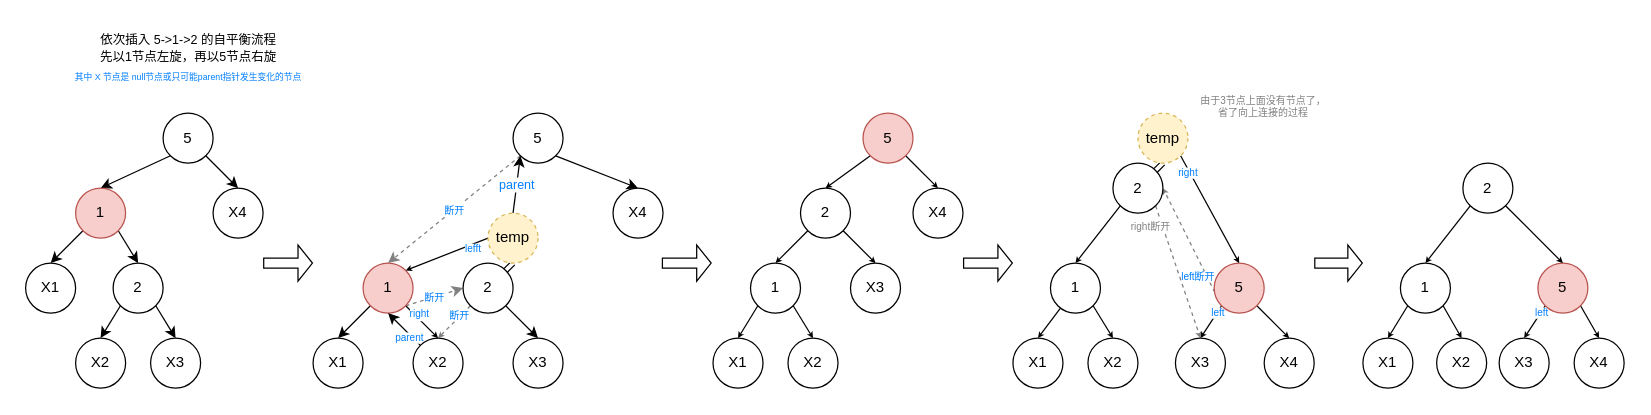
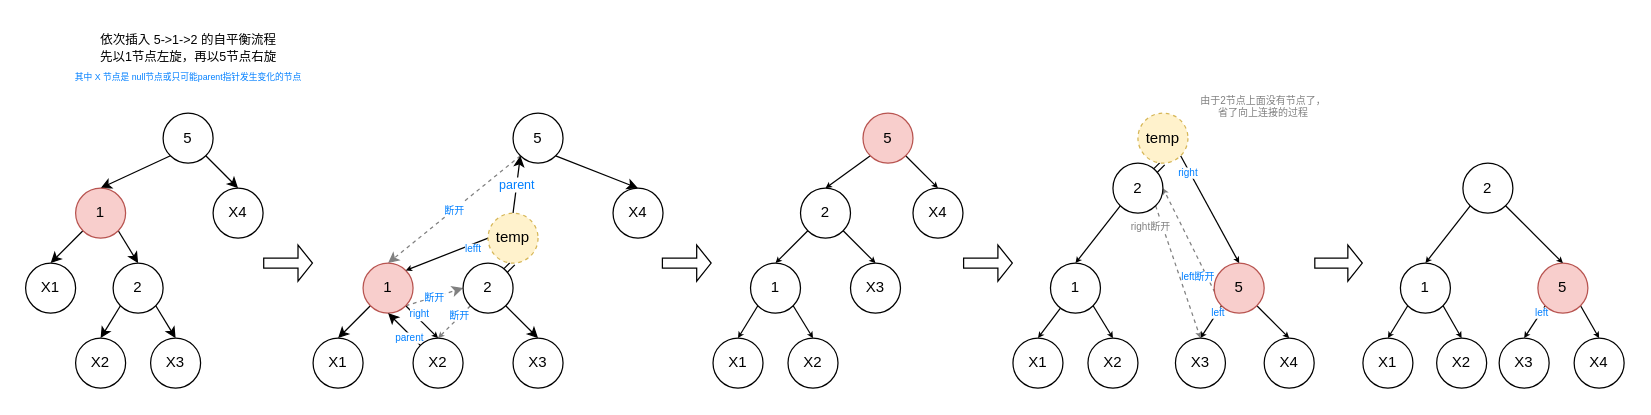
  <mxCell id="0" />
  <mxCell id="1" parent="0" />
  <mxCell id="2" style="edgeStyle=none;rounded=0;orthogonalLoop=1;jettySize=auto;html=1;exitX=0;exitY=1;exitDx=0;exitDy=0;entryX=0.5;entryY=0;entryDx=0;entryDy=0;" edge="1" parent="1" source="4" target="8"><mxGeometry relative="1" as="geometry" /></mxCell>
  <mxCell id="3" style="edgeStyle=none;rounded=0;orthogonalLoop=1;jettySize=auto;html=1;exitX=1;exitY=1;exitDx=0;exitDy=0;entryX=0.5;entryY=0;entryDx=0;entryDy=0;" edge="1" parent="1" source="4" target="13"><mxGeometry relative="1" as="geometry" /></mxCell>
  <mxCell id="4" value="5" style="ellipse;whiteSpace=wrap;html=1;aspect=fixed;" vertex="1" parent="1"><mxGeometry x="130" y="90" width="40" height="40" as="geometry" /></mxCell>
  <mxCell id="5" value="&lt;font&gt;&lt;span style=&quot;font-size: 10px&quot;&gt;依次插入 5-&amp;gt;1-&amp;gt;2 的自平衡流程&lt;br&gt;&lt;/span&gt;&lt;font style=&quot;font-size: 10px&quot;&gt;先以1节点左旋，再以5节点右旋&lt;/font&gt;&lt;br&gt;&lt;font color=&quot;#007fff&quot; style=&quot;font-size: 7px&quot;&gt;其中 X 节点是 null节点或只可能parent指针发生变化的节点&lt;/font&gt;&lt;/font&gt;" style="text;html=1;align=center;verticalAlign=middle;resizable=0;points=[];autosize=1;strokeColor=none;fillColor=none;" vertex="1" parent="1"><mxGeometry x="50" y="20" width="200" height="50" as="geometry" /></mxCell>
  <mxCell id="6" style="edgeStyle=none;rounded=0;orthogonalLoop=1;jettySize=auto;html=1;exitX=1;exitY=1;exitDx=0;exitDy=0;entryX=0.5;entryY=0;entryDx=0;entryDy=0;" edge="1" parent="1" source="8" target="11"><mxGeometry relative="1" as="geometry" /></mxCell>
  <mxCell id="7" style="edgeStyle=none;rounded=0;orthogonalLoop=1;jettySize=auto;html=1;exitX=0;exitY=1;exitDx=0;exitDy=0;entryX=0.5;entryY=0;entryDx=0;entryDy=0;" edge="1" parent="1" source="8" target="12"><mxGeometry relative="1" as="geometry" /></mxCell>
  <mxCell id="8" value="1" style="ellipse;whiteSpace=wrap;html=1;aspect=fixed;fillColor=#f8cecc;strokeColor=#b85450;" vertex="1" parent="1"><mxGeometry x="60" y="150" width="40" height="40" as="geometry" /></mxCell>
  <mxCell id="9" style="edgeStyle=none;rounded=0;orthogonalLoop=1;jettySize=auto;html=1;exitX=0;exitY=1;exitDx=0;exitDy=0;entryX=0.5;entryY=0;entryDx=0;entryDy=0;" edge="1" parent="1" source="11" target="14"><mxGeometry relative="1" as="geometry" /></mxCell>
  <mxCell id="10" style="edgeStyle=none;rounded=0;orthogonalLoop=1;jettySize=auto;html=1;exitX=1;exitY=1;exitDx=0;exitDy=0;entryX=0.5;entryY=0;entryDx=0;entryDy=0;" edge="1" parent="1" source="11" target="15"><mxGeometry relative="1" as="geometry" /></mxCell>
  <mxCell id="11" value="2" style="ellipse;whiteSpace=wrap;html=1;aspect=fixed;" vertex="1" parent="1"><mxGeometry x="90" y="210" width="40" height="40" as="geometry" /></mxCell>
  <mxCell id="12" value="X1" style="ellipse;whiteSpace=wrap;html=1;aspect=fixed;" vertex="1" parent="1"><mxGeometry x="20" y="210" width="40" height="40" as="geometry" /></mxCell>
  <mxCell id="13" value="X4" style="ellipse;whiteSpace=wrap;html=1;aspect=fixed;" vertex="1" parent="1"><mxGeometry x="170" y="150" width="40" height="40" as="geometry" /></mxCell>
  <mxCell id="14" value="X2" style="ellipse;whiteSpace=wrap;html=1;aspect=fixed;" vertex="1" parent="1"><mxGeometry x="60" y="270" width="40" height="40" as="geometry" /></mxCell>
  <mxCell id="15" value="X3" style="ellipse;whiteSpace=wrap;html=1;aspect=fixed;" vertex="1" parent="1"><mxGeometry x="120" y="270" width="40" height="40" as="geometry" /></mxCell>
  <mxCell id="16" value="&lt;font style=&quot;font-size: 8px&quot; color=&quot;#007fff&quot;&gt;断开&lt;/font&gt;" style="edgeStyle=none;rounded=0;orthogonalLoop=1;jettySize=auto;html=1;exitX=0;exitY=1;exitDx=0;exitDy=0;entryX=0.5;entryY=0;entryDx=0;entryDy=0;dashed=1;strokeColor=#808080;" edge="1" parent="1" source="18" target="22"><mxGeometry relative="1" as="geometry" /></mxCell>
  <mxCell id="17" style="edgeStyle=none;rounded=0;orthogonalLoop=1;jettySize=auto;html=1;exitX=1;exitY=1;exitDx=0;exitDy=0;entryX=0.5;entryY=0;entryDx=0;entryDy=0;" edge="1" parent="1" source="18" target="28"><mxGeometry relative="1" as="geometry" /></mxCell>
  <mxCell id="18" value="5" style="ellipse;whiteSpace=wrap;html=1;aspect=fixed;" vertex="1" parent="1"><mxGeometry x="410" y="90" width="40" height="40" as="geometry" /></mxCell>
  <mxCell id="19" value="&lt;font style=&quot;font-size: 8px&quot; color=&quot;#007fff&quot;&gt;断开&lt;/font&gt;" style="edgeStyle=none;rounded=0;orthogonalLoop=1;jettySize=auto;html=1;exitX=1;exitY=1;exitDx=0;exitDy=0;entryX=0;entryY=0.5;entryDx=0;entryDy=0;dashed=1;strokeColor=#808080;" edge="1" parent="1" source="22" target="26"><mxGeometry relative="1" as="geometry" /></mxCell>
  <mxCell id="20" style="edgeStyle=none;rounded=0;orthogonalLoop=1;jettySize=auto;html=1;exitX=0;exitY=1;exitDx=0;exitDy=0;entryX=0.5;entryY=0;entryDx=0;entryDy=0;" edge="1" parent="1" source="22" target="27"><mxGeometry relative="1" as="geometry" /></mxCell>
  <mxCell id="21" value="&lt;font style=&quot;font-size: 8px&quot;&gt;right&lt;/font&gt;" style="edgeStyle=none;rounded=0;orthogonalLoop=1;jettySize=auto;html=1;exitX=1;exitY=1;exitDx=0;exitDy=0;entryX=0.5;entryY=0;entryDx=0;entryDy=0;fontSize=10;fontColor=#007FFF;endSize=2;" edge="1" parent="1" source="22" target="30"><mxGeometry x="-0.371" y="4" relative="1" as="geometry"><mxPoint as="offset" /></mxGeometry></mxCell>
  <mxCell id="22" value="1" style="ellipse;whiteSpace=wrap;html=1;aspect=fixed;fillColor=#f8cecc;strokeColor=#b85450;" vertex="1" parent="1"><mxGeometry x="290" y="210" width="40" height="40" as="geometry" /></mxCell>
  <mxCell id="23" style="edgeStyle=none;rounded=0;orthogonalLoop=1;jettySize=auto;html=1;exitX=0;exitY=1;exitDx=0;exitDy=0;entryX=0.5;entryY=0;entryDx=0;entryDy=0;endSize=2;strokeColor=#808080;dashed=1;" edge="1" parent="1" source="26" target="30"><mxGeometry relative="1" as="geometry" /></mxCell>
  <mxCell id="24" value="断开" style="edgeLabel;html=1;align=center;verticalAlign=middle;resizable=0;points=[];fontSize=8;fontColor=#007FFF;" vertex="1" connectable="0" parent="23"><mxGeometry x="-0.356" y="-1" relative="1" as="geometry"><mxPoint as="offset" /></mxGeometry></mxCell>
  <mxCell id="25" style="edgeStyle=none;rounded=0;orthogonalLoop=1;jettySize=auto;html=1;exitX=1;exitY=1;exitDx=0;exitDy=0;entryX=0.5;entryY=0;entryDx=0;entryDy=0;" edge="1" parent="1" source="26" target="31"><mxGeometry relative="1" as="geometry" /></mxCell>
  <mxCell id="26" value="2" style="ellipse;whiteSpace=wrap;html=1;aspect=fixed;" vertex="1" parent="1"><mxGeometry x="370" y="210" width="40" height="40" as="geometry" /></mxCell>
  <mxCell id="27" value="X1" style="ellipse;whiteSpace=wrap;html=1;aspect=fixed;" vertex="1" parent="1"><mxGeometry x="250" y="270" width="40" height="40" as="geometry" /></mxCell>
  <mxCell id="28" value="X4" style="ellipse;whiteSpace=wrap;html=1;aspect=fixed;" vertex="1" parent="1"><mxGeometry x="490" y="150" width="40" height="40" as="geometry" /></mxCell>
  <mxCell id="29" value="parent" style="edgeStyle=none;rounded=0;orthogonalLoop=1;jettySize=auto;html=1;exitX=0;exitY=0;exitDx=0;exitDy=0;entryX=0.5;entryY=1;entryDx=0;entryDy=0;fontSize=8;fontColor=#007FFF;" edge="1" parent="1" source="30" target="22"><mxGeometry x="-0.398" y="2" relative="1" as="geometry"><mxPoint y="1" as="offset" /></mxGeometry></mxCell>
  <mxCell id="30" value="X2" style="ellipse;whiteSpace=wrap;html=1;aspect=fixed;" vertex="1" parent="1"><mxGeometry x="330" y="270" width="40" height="40" as="geometry" /></mxCell>
  <mxCell id="31" value="X3" style="ellipse;whiteSpace=wrap;html=1;aspect=fixed;" vertex="1" parent="1"><mxGeometry x="410" y="270" width="40" height="40" as="geometry" /></mxCell>
  <mxCell id="32" style="edgeStyle=none;rounded=0;orthogonalLoop=1;jettySize=auto;html=1;exitX=0.5;exitY=1;exitDx=0;exitDy=0;entryX=1;entryY=0;entryDx=0;entryDy=0;fontSize=10;fontColor=#007FFF;shape=link;" edge="1" parent="1" source="36" target="26"><mxGeometry relative="1" as="geometry" /></mxCell>
  <mxCell id="33" value="parent" style="edgeStyle=none;rounded=0;orthogonalLoop=1;jettySize=auto;html=1;exitX=0.5;exitY=0;exitDx=0;exitDy=0;entryX=0;entryY=1;entryDx=0;entryDy=0;fontSize=10;fontColor=#007FFF;" edge="1" parent="1" source="36" target="18"><mxGeometry relative="1" as="geometry" /></mxCell>
  <mxCell id="34" style="edgeStyle=none;rounded=0;orthogonalLoop=1;jettySize=auto;html=1;exitX=0;exitY=0.5;exitDx=0;exitDy=0;entryX=1;entryY=0;entryDx=0;entryDy=0;fontSize=8;fontColor=#007FFF;endSize=2;" edge="1" parent="1" source="36" target="22"><mxGeometry relative="1" as="geometry" /></mxCell>
  <mxCell id="35" value="lefft" style="edgeLabel;html=1;align=center;verticalAlign=middle;resizable=0;points=[];fontSize=8;fontColor=#007FFF;" vertex="1" connectable="0" parent="34"><mxGeometry x="-0.572" y="3" relative="1" as="geometry"><mxPoint as="offset" /></mxGeometry></mxCell>
  <mxCell id="36" value="temp" style="ellipse;whiteSpace=wrap;html=1;aspect=fixed;fillColor=#fff2cc;strokeColor=#d6b656;dashed=1;" vertex="1" parent="1"><mxGeometry x="390" y="170" width="40" height="40" as="geometry" /></mxCell>
  <mxCell id="37" style="edgeStyle=none;rounded=0;orthogonalLoop=1;jettySize=auto;html=1;exitX=1;exitY=1;exitDx=0;exitDy=0;entryX=0.5;entryY=0;entryDx=0;entryDy=0;endSize=2;" edge="1" parent="1" source="39" target="47"><mxGeometry relative="1" as="geometry" /></mxCell>
  <mxCell id="38" style="edgeStyle=none;rounded=0;orthogonalLoop=1;jettySize=auto;html=1;exitX=0;exitY=1;exitDx=0;exitDy=0;entryX=0.5;entryY=0;entryDx=0;entryDy=0;fontSize=8;fontColor=#007FFF;endSize=2;strokeColor=#000000;" edge="1" parent="1" source="39" target="45"><mxGeometry relative="1" as="geometry" /></mxCell>
  <mxCell id="39" value="5" style="ellipse;whiteSpace=wrap;html=1;aspect=fixed;fillColor=#f8cecc;strokeColor=#b85450;" vertex="1" parent="1"><mxGeometry x="690" y="90" width="40" height="40" as="geometry" /></mxCell>
  <mxCell id="40" style="edgeStyle=none;rounded=0;orthogonalLoop=1;jettySize=auto;html=1;exitX=0;exitY=1;exitDx=0;exitDy=0;entryX=0.5;entryY=0;entryDx=0;entryDy=0;endSize=2;" edge="1" parent="1" source="42" target="46"><mxGeometry relative="1" as="geometry" /></mxCell>
  <mxCell id="41" style="edgeStyle=none;rounded=0;orthogonalLoop=1;jettySize=auto;html=1;exitX=1;exitY=1;exitDx=0;exitDy=0;entryX=0.5;entryY=0;entryDx=0;entryDy=0;fontSize=8;fontColor=#007FFF;endSize=2;strokeColor=#000000;" edge="1" parent="1" source="42" target="48"><mxGeometry relative="1" as="geometry" /></mxCell>
  <mxCell id="42" value="1" style="ellipse;whiteSpace=wrap;html=1;aspect=fixed;" vertex="1" parent="1"><mxGeometry x="600" y="210" width="40" height="40" as="geometry" /></mxCell>
  <mxCell id="43" style="edgeStyle=none;rounded=0;orthogonalLoop=1;jettySize=auto;html=1;exitX=1;exitY=1;exitDx=0;exitDy=0;entryX=0.5;entryY=0;entryDx=0;entryDy=0;endSize=2;" edge="1" parent="1" source="45" target="49"><mxGeometry relative="1" as="geometry" /></mxCell>
  <mxCell id="44" style="edgeStyle=none;rounded=0;orthogonalLoop=1;jettySize=auto;html=1;exitX=0;exitY=1;exitDx=0;exitDy=0;entryX=0.5;entryY=0;entryDx=0;entryDy=0;fontSize=8;fontColor=#007FFF;endSize=2;strokeColor=#000000;" edge="1" parent="1" source="45" target="42"><mxGeometry relative="1" as="geometry" /></mxCell>
  <mxCell id="45" value="2" style="ellipse;whiteSpace=wrap;html=1;aspect=fixed;" vertex="1" parent="1"><mxGeometry x="640" y="150" width="40" height="40" as="geometry" /></mxCell>
  <mxCell id="46" value="X1" style="ellipse;whiteSpace=wrap;html=1;aspect=fixed;" vertex="1" parent="1"><mxGeometry x="570" y="270" width="40" height="40" as="geometry" /></mxCell>
  <mxCell id="47" value="X4" style="ellipse;whiteSpace=wrap;html=1;aspect=fixed;" vertex="1" parent="1"><mxGeometry x="730" y="150" width="40" height="40" as="geometry" /></mxCell>
  <mxCell id="48" value="X2" style="ellipse;whiteSpace=wrap;html=1;aspect=fixed;" vertex="1" parent="1"><mxGeometry x="630" y="270" width="40" height="40" as="geometry" /></mxCell>
  <mxCell id="49" value="X3" style="ellipse;whiteSpace=wrap;html=1;aspect=fixed;" vertex="1" parent="1"><mxGeometry x="680" y="210" width="40" height="40" as="geometry" /></mxCell>
  <mxCell id="50" value="" style="shape=flexArrow;endArrow=classic;html=1;rounded=0;fontSize=8;fontColor=#007FFF;endSize=3.52;strokeColor=#000000;width=8;" edge="1" parent="1"><mxGeometry width="50" height="50" relative="1" as="geometry"><mxPoint x="210" y="210" as="sourcePoint" /><mxPoint x="250" y="210" as="targetPoint" /></mxGeometry></mxCell>
  <mxCell id="51" value="" style="shape=flexArrow;endArrow=classic;html=1;rounded=0;fontSize=8;fontColor=#007FFF;endSize=3.52;strokeColor=#000000;width=8;" edge="1" parent="1"><mxGeometry width="50" height="50" relative="1" as="geometry"><mxPoint x="529" y="210" as="sourcePoint" /><mxPoint x="569" y="210" as="targetPoint" /></mxGeometry></mxCell>
  <mxCell id="52" style="edgeStyle=none;rounded=0;orthogonalLoop=1;jettySize=auto;html=1;exitX=1;exitY=0.5;exitDx=0;exitDy=0;fontSize=8;fontColor=#007FFF;endSize=2;strokeColor=#000000;" edge="1" parent="1" source="42" target="42"><mxGeometry relative="1" as="geometry" /></mxCell>
  <mxCell id="53" style="edgeStyle=none;rounded=0;orthogonalLoop=1;jettySize=auto;html=1;exitX=1;exitY=1;exitDx=0;exitDy=0;entryX=0.5;entryY=0;entryDx=0;entryDy=0;endSize=2;" edge="1" parent="1" source="56" target="64"><mxGeometry relative="1" as="geometry" /></mxCell>
  <mxCell id="54" value="left断开" style="edgeStyle=none;rounded=0;orthogonalLoop=1;jettySize=auto;html=1;exitX=0;exitY=1;exitDx=0;exitDy=0;entryX=1;entryY=0.5;entryDx=0;entryDy=0;fontSize=8;fontColor=#007FFF;endSize=2;strokeColor=#808080;dashed=1;" edge="1" parent="1" source="56" target="62"><mxGeometry x="-0.446" y="7" relative="1" as="geometry"><mxPoint as="offset" /></mxGeometry></mxCell>
  <mxCell id="55" value="left" style="edgeStyle=none;rounded=0;orthogonalLoop=1;jettySize=auto;html=1;exitX=0;exitY=1;exitDx=0;exitDy=0;entryX=0.5;entryY=0;entryDx=0;entryDy=0;fontSize=8;fontColor=#007FFF;endSize=2;strokeColor=#000000;" edge="1" parent="1" source="56" target="66"><mxGeometry x="-0.601" y="1" relative="1" as="geometry"><mxPoint as="offset" /></mxGeometry></mxCell>
  <mxCell id="56" value="5" style="ellipse;whiteSpace=wrap;html=1;aspect=fixed;fillColor=#f8cecc;strokeColor=#b85450;" vertex="1" parent="1"><mxGeometry x="971" y="210" width="40" height="40" as="geometry" /></mxCell>
  <mxCell id="57" style="edgeStyle=none;rounded=0;orthogonalLoop=1;jettySize=auto;html=1;entryX=0.5;entryY=0;entryDx=0;entryDy=0;endSize=2;" edge="1" parent="1" source="59" target="63"><mxGeometry relative="1" as="geometry" /></mxCell>
  <mxCell id="58" style="edgeStyle=none;rounded=0;orthogonalLoop=1;jettySize=auto;html=1;exitX=1;exitY=1;exitDx=0;exitDy=0;entryX=0.5;entryY=0;entryDx=0;entryDy=0;fontSize=8;fontColor=#007FFF;endSize=2;strokeColor=#000000;" edge="1" parent="1" source="59" target="65"><mxGeometry relative="1" as="geometry" /></mxCell>
  <mxCell id="59" value="1" style="ellipse;whiteSpace=wrap;html=1;aspect=fixed;" vertex="1" parent="1"><mxGeometry x="840" y="210" width="40" height="40" as="geometry" /></mxCell>
  <mxCell id="60" value="&lt;font style=&quot;font-size: 8px&quot; color=&quot;#808080&quot;&gt;right断开&lt;/font&gt;" style="edgeStyle=none;rounded=0;orthogonalLoop=1;jettySize=auto;html=1;exitX=1;exitY=1;exitDx=0;exitDy=0;entryX=0.5;entryY=0;entryDx=0;entryDy=0;endSize=2;dashed=1;strokeColor=#808080;" edge="1" parent="1" source="62" target="66"><mxGeometry x="-0.755" y="-9" relative="1" as="geometry"><mxPoint as="offset" /></mxGeometry></mxCell>
  <mxCell id="61" style="edgeStyle=none;rounded=0;orthogonalLoop=1;jettySize=auto;html=1;exitX=0;exitY=1;exitDx=0;exitDy=0;entryX=0.5;entryY=0;entryDx=0;entryDy=0;fontSize=8;fontColor=#007FFF;endSize=2;strokeColor=#000000;" edge="1" parent="1" source="62" target="59"><mxGeometry relative="1" as="geometry" /></mxCell>
  <mxCell id="62" value="2" style="ellipse;whiteSpace=wrap;html=1;aspect=fixed;" vertex="1" parent="1"><mxGeometry x="890" y="130" width="40" height="40" as="geometry" /></mxCell>
  <mxCell id="63" value="X1" style="ellipse;whiteSpace=wrap;html=1;aspect=fixed;" vertex="1" parent="1"><mxGeometry x="810" y="270" width="40" height="40" as="geometry" /></mxCell>
  <mxCell id="64" value="X4" style="ellipse;whiteSpace=wrap;html=1;aspect=fixed;" vertex="1" parent="1"><mxGeometry x="1011" y="270" width="40" height="40" as="geometry" /></mxCell>
  <mxCell id="65" value="X2" style="ellipse;whiteSpace=wrap;html=1;aspect=fixed;" vertex="1" parent="1"><mxGeometry x="870" y="270" width="40" height="40" as="geometry" /></mxCell>
  <mxCell id="66" value="X3" style="ellipse;whiteSpace=wrap;html=1;aspect=fixed;" vertex="1" parent="1"><mxGeometry x="940" y="270" width="40" height="40" as="geometry" /></mxCell>
  <mxCell id="67" value="" style="shape=flexArrow;endArrow=classic;html=1;rounded=0;fontSize=8;fontColor=#007FFF;endSize=3.52;strokeColor=#000000;width=8;" edge="1" parent="1"><mxGeometry width="50" height="50" relative="1" as="geometry"><mxPoint x="770" y="210" as="sourcePoint" /><mxPoint x="810" y="210" as="targetPoint" /></mxGeometry></mxCell>
  <mxCell id="68" style="edgeStyle=none;rounded=0;orthogonalLoop=1;jettySize=auto;html=1;exitX=1;exitY=0.5;exitDx=0;exitDy=0;fontSize=8;fontColor=#007FFF;endSize=2;strokeColor=#000000;" edge="1" parent="1" source="59" target="59"><mxGeometry relative="1" as="geometry" /></mxCell>
  <mxCell id="69" style="edgeStyle=none;rounded=0;orthogonalLoop=1;jettySize=auto;html=1;exitX=0.5;exitY=1;exitDx=0;exitDy=0;fontSize=8;fontColor=#007FFF;strokeColor=#000000;shape=link;" edge="1" parent="1" source="71" target="62"><mxGeometry relative="1" as="geometry" /></mxCell>
  <mxCell id="70" value="right" style="edgeStyle=none;rounded=0;orthogonalLoop=1;jettySize=auto;html=1;exitX=1;exitY=1;exitDx=0;exitDy=0;entryX=0.5;entryY=0;entryDx=0;entryDy=0;fontSize=8;fontColor=#007FFF;strokeColor=#000000;endSize=2;" edge="1" parent="1" source="71" target="56"><mxGeometry x="-0.703" y="-2" relative="1" as="geometry"><mxPoint as="offset" /></mxGeometry></mxCell>
  <mxCell id="71" value="temp" style="ellipse;whiteSpace=wrap;html=1;aspect=fixed;fillColor=#fff2cc;strokeColor=#d6b656;dashed=1;" vertex="1" parent="1"><mxGeometry x="910" y="90" width="40" height="40" as="geometry" /></mxCell>
- <mxCell id="72" value="由于3节点上面没有节点了，&lt;br&gt;省了向上连接的过程" style="text;html=1;align=center;verticalAlign=middle;resizable=0;points=[];autosize=1;strokeColor=none;fillColor=none;fontSize=8;fontColor=#808080;" vertex="1" parent="1"><mxGeometry x="950" y="70" width="120" height="30" as="geometry" /></mxCell>
+ <mxCell id="72" value="由于2节点上面没有节点了，&lt;br&gt;省了向上连接的过程" style="text;html=1;align=center;verticalAlign=middle;resizable=0;points=[];autosize=1;strokeColor=none;fillColor=none;fontSize=8;fontColor=#808080;" vertex="1" parent="1"><mxGeometry x="950" y="70" width="120" height="30" as="geometry" /></mxCell>
  <mxCell id="73" style="edgeStyle=none;rounded=0;orthogonalLoop=1;jettySize=auto;html=1;exitX=1;exitY=1;exitDx=0;exitDy=0;entryX=0.5;entryY=0;entryDx=0;entryDy=0;endSize=2;" edge="1" parent="1" source="75" target="83"><mxGeometry relative="1" as="geometry" /></mxCell>
  <mxCell id="74" value="left" style="edgeStyle=none;rounded=0;orthogonalLoop=1;jettySize=auto;html=1;exitX=0;exitY=1;exitDx=0;exitDy=0;entryX=0.5;entryY=0;entryDx=0;entryDy=0;fontSize=8;fontColor=#007FFF;endSize=2;strokeColor=#000000;" edge="1" parent="1" source="75" target="85"><mxGeometry x="-0.601" y="1" relative="1" as="geometry"><mxPoint as="offset" /></mxGeometry></mxCell>
  <mxCell id="75" value="5" style="ellipse;whiteSpace=wrap;html=1;aspect=fixed;fillColor=#f8cecc;strokeColor=#b85450;" vertex="1" parent="1"><mxGeometry x="1230" y="210" width="40" height="40" as="geometry" /></mxCell>
  <mxCell id="76" style="edgeStyle=none;rounded=0;orthogonalLoop=1;jettySize=auto;html=1;exitX=0;exitY=1;exitDx=0;exitDy=0;entryX=0.5;entryY=0;entryDx=0;entryDy=0;endSize=2;" edge="1" parent="1" source="78" target="82"><mxGeometry relative="1" as="geometry" /></mxCell>
  <mxCell id="77" style="edgeStyle=none;rounded=0;orthogonalLoop=1;jettySize=auto;html=1;exitX=1;exitY=1;exitDx=0;exitDy=0;entryX=0.5;entryY=0;entryDx=0;entryDy=0;fontSize=8;fontColor=#007FFF;endSize=2;strokeColor=#000000;" edge="1" parent="1" source="78" target="84"><mxGeometry relative="1" as="geometry" /></mxCell>
  <mxCell id="78" value="1" style="ellipse;whiteSpace=wrap;html=1;aspect=fixed;" vertex="1" parent="1"><mxGeometry x="1120" y="210" width="40" height="40" as="geometry" /></mxCell>
  <mxCell id="79" style="edgeStyle=none;rounded=0;orthogonalLoop=1;jettySize=auto;html=1;exitX=0;exitY=1;exitDx=0;exitDy=0;entryX=0.5;entryY=0;entryDx=0;entryDy=0;fontSize=8;fontColor=#007FFF;endSize=2;strokeColor=#000000;" edge="1" parent="1" source="81" target="78"><mxGeometry relative="1" as="geometry" /></mxCell>
  <mxCell id="80" style="edgeStyle=none;rounded=0;orthogonalLoop=1;jettySize=auto;html=1;exitX=1;exitY=1;exitDx=0;exitDy=0;entryX=0.5;entryY=0;entryDx=0;entryDy=0;fontSize=8;fontColor=#808080;endSize=2;strokeColor=#000000;" edge="1" parent="1" source="81" target="75"><mxGeometry relative="1" as="geometry" /></mxCell>
  <mxCell id="81" value="2" style="ellipse;whiteSpace=wrap;html=1;aspect=fixed;" vertex="1" parent="1"><mxGeometry x="1170" y="130" width="40" height="40" as="geometry" /></mxCell>
  <mxCell id="82" value="X1" style="ellipse;whiteSpace=wrap;html=1;aspect=fixed;" vertex="1" parent="1"><mxGeometry x="1090" y="270" width="40" height="40" as="geometry" /></mxCell>
  <mxCell id="83" value="X4" style="ellipse;whiteSpace=wrap;html=1;aspect=fixed;" vertex="1" parent="1"><mxGeometry x="1259" y="270" width="40" height="40" as="geometry" /></mxCell>
  <mxCell id="84" value="X2" style="ellipse;whiteSpace=wrap;html=1;aspect=fixed;" vertex="1" parent="1"><mxGeometry x="1149" y="270" width="40" height="40" as="geometry" /></mxCell>
  <mxCell id="85" value="X3" style="ellipse;whiteSpace=wrap;html=1;aspect=fixed;" vertex="1" parent="1"><mxGeometry x="1199" y="270" width="40" height="40" as="geometry" /></mxCell>
  <mxCell id="86" value="" style="shape=flexArrow;endArrow=classic;html=1;rounded=0;fontSize=8;fontColor=#007FFF;endSize=3.52;strokeColor=#000000;width=8;" edge="1" parent="1"><mxGeometry width="50" height="50" relative="1" as="geometry"><mxPoint x="1051" y="210" as="sourcePoint" /><mxPoint x="1090" y="210" as="targetPoint" /></mxGeometry></mxCell>
  <mxCell id="87" style="edgeStyle=none;rounded=0;orthogonalLoop=1;jettySize=auto;html=1;exitX=1;exitY=0.5;exitDx=0;exitDy=0;fontSize=8;fontColor=#007FFF;endSize=2;strokeColor=#000000;" edge="1" parent="1" source="78" target="78"><mxGeometry relative="1" as="geometry" /></mxCell>
